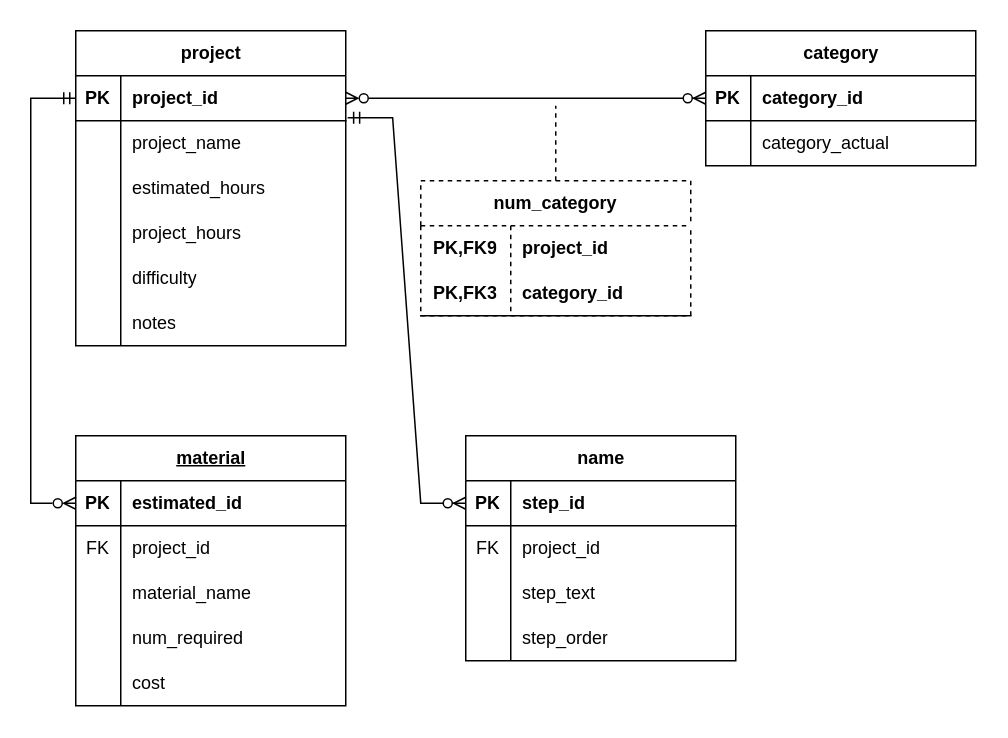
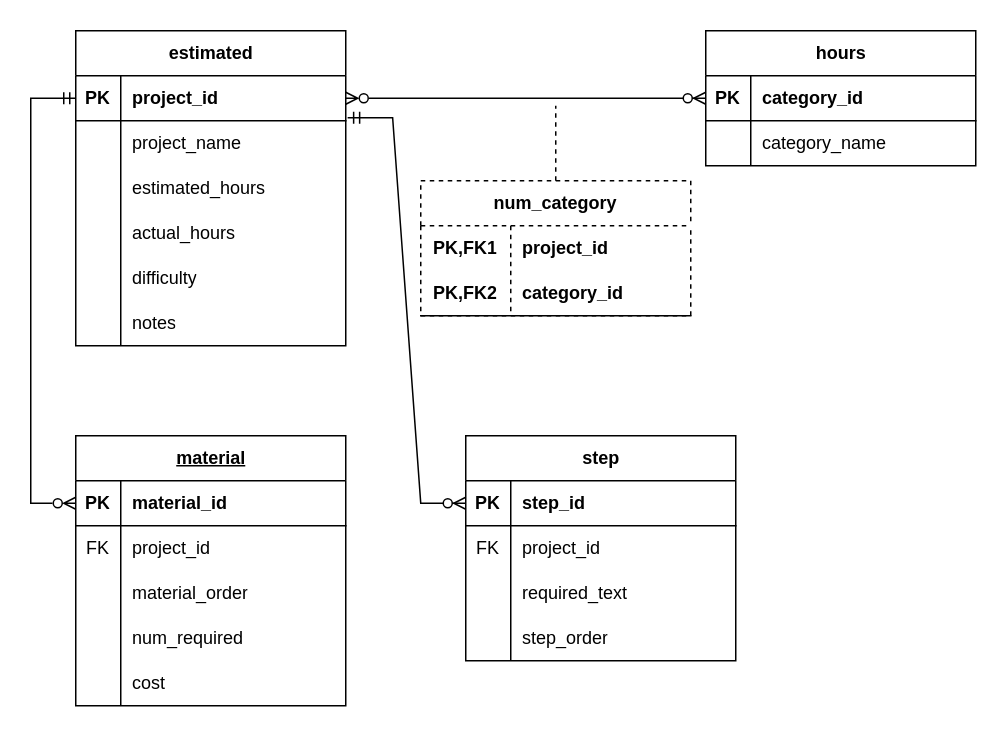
  <mxCell id="0" />
  <mxCell id="1" parent="0" />
- <mxCell id="2" value="project" style="shape=table;startSize=30;container=1;collapsible=1;childLayout=tableLayout;fixedRows=1;rowLines=0;fontStyle=1;align=center;resizeLast=1;html=1;" vertex="1" parent="1"><mxGeometry x="50" y="20" width="180" height="210" as="geometry" /></mxCell>
+ <mxCell id="2" value="estimated" style="shape=table;startSize=30;container=1;collapsible=1;childLayout=tableLayout;fixedRows=1;rowLines=0;fontStyle=1;align=center;resizeLast=1;html=1;" vertex="1" parent="1"><mxGeometry x="50" y="20" width="180" height="210" as="geometry" /></mxCell>
  <mxCell id="3" value="" style="shape=tableRow;horizontal=0;startSize=0;swimlaneHead=0;swimlaneBody=0;fillColor=none;collapsible=0;dropTarget=0;points=[[0,0.5],[1,0.5]];portConstraint=eastwest;top=0;left=0;right=0;bottom=1;" vertex="1" parent="2"><mxGeometry y="30" width="180" height="30" as="geometry" /></mxCell>
  <mxCell id="4" value="PK" style="shape=partialRectangle;connectable=0;fillColor=none;top=0;left=0;bottom=0;right=0;fontStyle=1;overflow=hidden;whiteSpace=wrap;html=1;" vertex="1" parent="3"><mxGeometry width="30" height="30" as="geometry"><mxRectangle width="30" height="30" as="alternateBounds" /></mxGeometry></mxCell>
  <mxCell id="5" value="project_id" style="shape=partialRectangle;connectable=0;fillColor=none;top=0;left=0;bottom=0;right=0;align=left;spacingLeft=6;fontStyle=1;overflow=hidden;whiteSpace=wrap;html=1;" vertex="1" parent="3"><mxGeometry x="30" width="150" height="30" as="geometry"><mxRectangle width="150" height="30" as="alternateBounds" /></mxGeometry></mxCell>
  <mxCell id="6" value="" style="shape=tableRow;horizontal=0;startSize=0;swimlaneHead=0;swimlaneBody=0;fillColor=none;collapsible=0;dropTarget=0;points=[[0,0.5],[1,0.5]];portConstraint=eastwest;top=0;left=0;right=0;bottom=0;" vertex="1" parent="2"><mxGeometry y="60" width="180" height="30" as="geometry" /></mxCell>
  <mxCell id="7" value="" style="shape=partialRectangle;connectable=0;fillColor=none;top=0;left=0;bottom=0;right=0;editable=1;overflow=hidden;whiteSpace=wrap;html=1;" vertex="1" parent="6"><mxGeometry width="30" height="30" as="geometry"><mxRectangle width="30" height="30" as="alternateBounds" /></mxGeometry></mxCell>
  <mxCell id="8" value="project_name" style="shape=partialRectangle;connectable=0;fillColor=none;top=0;left=0;bottom=0;right=0;align=left;spacingLeft=6;overflow=hidden;whiteSpace=wrap;html=1;" vertex="1" parent="6"><mxGeometry x="30" width="150" height="30" as="geometry"><mxRectangle width="150" height="30" as="alternateBounds" /></mxGeometry></mxCell>
  <mxCell id="9" value="" style="shape=tableRow;horizontal=0;startSize=0;swimlaneHead=0;swimlaneBody=0;fillColor=none;collapsible=0;dropTarget=0;points=[[0,0.5],[1,0.5]];portConstraint=eastwest;top=0;left=0;right=0;bottom=0;" vertex="1" parent="2"><mxGeometry y="90" width="180" height="30" as="geometry" /></mxCell>
  <mxCell id="10" value="" style="shape=partialRectangle;connectable=0;fillColor=none;top=0;left=0;bottom=0;right=0;editable=1;overflow=hidden;whiteSpace=wrap;html=1;" vertex="1" parent="9"><mxGeometry width="30" height="30" as="geometry"><mxRectangle width="30" height="30" as="alternateBounds" /></mxGeometry></mxCell>
  <mxCell id="11" value="estimated_hours&lt;span style=&quot;white-space: pre;&quot;&gt;&#09;&lt;/span&gt;" style="shape=partialRectangle;connectable=0;fillColor=none;top=0;left=0;bottom=0;right=0;align=left;spacingLeft=6;overflow=hidden;whiteSpace=wrap;html=1;" vertex="1" parent="9"><mxGeometry x="30" width="150" height="30" as="geometry"><mxRectangle width="150" height="30" as="alternateBounds" /></mxGeometry></mxCell>
  <mxCell id="12" value="" style="shape=tableRow;horizontal=0;startSize=0;swimlaneHead=0;swimlaneBody=0;fillColor=none;collapsible=0;dropTarget=0;points=[[0,0.5],[1,0.5]];portConstraint=eastwest;top=0;left=0;right=0;bottom=0;" vertex="1" parent="2"><mxGeometry y="120" width="180" height="30" as="geometry" /></mxCell>
  <mxCell id="13" value="" style="shape=partialRectangle;connectable=0;fillColor=none;top=0;left=0;bottom=0;right=0;editable=1;overflow=hidden;whiteSpace=wrap;html=1;" vertex="1" parent="12"><mxGeometry width="30" height="30" as="geometry"><mxRectangle width="30" height="30" as="alternateBounds" /></mxGeometry></mxCell>
- <mxCell id="14" value="project_hours" style="shape=partialRectangle;connectable=0;fillColor=none;top=0;left=0;bottom=0;right=0;align=left;spacingLeft=6;overflow=hidden;whiteSpace=wrap;html=1;" vertex="1" parent="12"><mxGeometry x="30" width="150" height="30" as="geometry"><mxRectangle width="150" height="30" as="alternateBounds" /></mxGeometry></mxCell>
+ <mxCell id="14" value="actual_hours" style="shape=partialRectangle;connectable=0;fillColor=none;top=0;left=0;bottom=0;right=0;align=left;spacingLeft=6;overflow=hidden;whiteSpace=wrap;html=1;" vertex="1" parent="12"><mxGeometry x="30" width="150" height="30" as="geometry"><mxRectangle width="150" height="30" as="alternateBounds" /></mxGeometry></mxCell>
  <mxCell id="15" style="shape=tableRow;horizontal=0;startSize=0;swimlaneHead=0;swimlaneBody=0;fillColor=none;collapsible=0;dropTarget=0;points=[[0,0.5],[1,0.5]];portConstraint=eastwest;top=0;left=0;right=0;bottom=0;" vertex="1" parent="2"><mxGeometry y="150" width="180" height="30" as="geometry" /></mxCell>
  <mxCell id="16" style="shape=partialRectangle;connectable=0;fillColor=none;top=0;left=0;bottom=0;right=0;editable=1;overflow=hidden;whiteSpace=wrap;html=1;" vertex="1" parent="15"><mxGeometry width="30" height="30" as="geometry"><mxRectangle width="30" height="30" as="alternateBounds" /></mxGeometry></mxCell>
  <mxCell id="17" value="difficulty" style="shape=partialRectangle;connectable=0;fillColor=none;top=0;left=0;bottom=0;right=0;align=left;spacingLeft=6;overflow=hidden;whiteSpace=wrap;html=1;" vertex="1" parent="15"><mxGeometry x="30" width="150" height="30" as="geometry"><mxRectangle width="150" height="30" as="alternateBounds" /></mxGeometry></mxCell>
  <mxCell id="18" style="shape=tableRow;horizontal=0;startSize=0;swimlaneHead=0;swimlaneBody=0;fillColor=none;collapsible=0;dropTarget=0;points=[[0,0.5],[1,0.5]];portConstraint=eastwest;top=0;left=0;right=0;bottom=0;" vertex="1" parent="2"><mxGeometry y="180" width="180" height="30" as="geometry" /></mxCell>
  <mxCell id="19" style="shape=partialRectangle;connectable=0;fillColor=none;top=0;left=0;bottom=0;right=0;editable=1;overflow=hidden;whiteSpace=wrap;html=1;" vertex="1" parent="18"><mxGeometry width="30" height="30" as="geometry"><mxRectangle width="30" height="30" as="alternateBounds" /></mxGeometry></mxCell>
  <mxCell id="20" value="notes" style="shape=partialRectangle;connectable=0;fillColor=none;top=0;left=0;bottom=0;right=0;align=left;spacingLeft=6;overflow=hidden;whiteSpace=wrap;html=1;" vertex="1" parent="18"><mxGeometry x="30" width="150" height="30" as="geometry"><mxRectangle width="150" height="30" as="alternateBounds" /></mxGeometry></mxCell>
  <mxCell id="21" value="num_category" style="shape=table;startSize=30;container=1;collapsible=1;childLayout=tableLayout;fixedRows=1;rowLines=0;fontStyle=1;align=center;resizeLast=1;html=1;whiteSpace=wrap;dashed=1;" vertex="1" parent="1"><mxGeometry x="280" y="120" width="180" height="90" as="geometry" /></mxCell>
  <mxCell id="22" value="" style="shape=tableRow;horizontal=0;startSize=0;swimlaneHead=0;swimlaneBody=0;fillColor=none;collapsible=0;dropTarget=0;points=[[0,0.5],[1,0.5]];portConstraint=eastwest;top=0;left=0;right=0;bottom=0;html=1;" vertex="1" parent="21"><mxGeometry y="30" width="180" height="30" as="geometry" /></mxCell>
- <mxCell id="23" value="PK,FK9" style="shape=partialRectangle;connectable=0;fillColor=none;top=0;left=0;bottom=0;right=0;fontStyle=1;overflow=hidden;html=1;whiteSpace=wrap;" vertex="1" parent="22"><mxGeometry width="60" height="30" as="geometry"><mxRectangle width="60" height="30" as="alternateBounds" /></mxGeometry></mxCell>
+ <mxCell id="23" value="PK,FK1" style="shape=partialRectangle;connectable=0;fillColor=none;top=0;left=0;bottom=0;right=0;fontStyle=1;overflow=hidden;html=1;whiteSpace=wrap;" vertex="1" parent="22"><mxGeometry width="60" height="30" as="geometry"><mxRectangle width="60" height="30" as="alternateBounds" /></mxGeometry></mxCell>
  <mxCell id="24" value="project_id" style="shape=partialRectangle;connectable=0;fillColor=none;top=0;left=0;bottom=0;right=0;align=left;spacingLeft=6;fontStyle=1;overflow=hidden;html=1;whiteSpace=wrap;" vertex="1" parent="22"><mxGeometry x="60" width="120" height="30" as="geometry"><mxRectangle width="120" height="30" as="alternateBounds" /></mxGeometry></mxCell>
  <mxCell id="25" value="" style="shape=tableRow;horizontal=0;startSize=0;swimlaneHead=0;swimlaneBody=0;fillColor=none;collapsible=0;dropTarget=0;points=[[0,0.5],[1,0.5]];portConstraint=eastwest;top=0;left=0;right=0;bottom=1;html=1;" vertex="1" parent="21"><mxGeometry y="60" width="180" height="30" as="geometry" /></mxCell>
- <mxCell id="26" value="PK,FK3" style="shape=partialRectangle;connectable=0;fillColor=none;top=0;left=0;bottom=0;right=0;fontStyle=1;overflow=hidden;html=1;whiteSpace=wrap;" vertex="1" parent="25"><mxGeometry width="60" height="30" as="geometry"><mxRectangle width="60" height="30" as="alternateBounds" /></mxGeometry></mxCell>
+ <mxCell id="26" value="PK,FK2" style="shape=partialRectangle;connectable=0;fillColor=none;top=0;left=0;bottom=0;right=0;fontStyle=1;overflow=hidden;html=1;whiteSpace=wrap;" vertex="1" parent="25"><mxGeometry width="60" height="30" as="geometry"><mxRectangle width="60" height="30" as="alternateBounds" /></mxGeometry></mxCell>
  <mxCell id="27" value="category_id" style="shape=partialRectangle;connectable=0;fillColor=none;top=0;left=0;bottom=0;right=0;align=left;spacingLeft=6;fontStyle=1;overflow=hidden;html=1;whiteSpace=wrap;" vertex="1" parent="25"><mxGeometry x="60" width="120" height="30" as="geometry"><mxRectangle width="120" height="30" as="alternateBounds" /></mxGeometry></mxCell>
- <mxCell id="28" value="category" style="shape=table;startSize=30;container=1;collapsible=1;childLayout=tableLayout;fixedRows=1;rowLines=0;fontStyle=1;align=center;resizeLast=1;html=1;" vertex="1" parent="1"><mxGeometry x="470" y="20" width="180" height="90" as="geometry" /></mxCell>
+ <mxCell id="28" value="hours" style="shape=table;startSize=30;container=1;collapsible=1;childLayout=tableLayout;fixedRows=1;rowLines=0;fontStyle=1;align=center;resizeLast=1;html=1;" vertex="1" parent="1"><mxGeometry x="470" y="20" width="180" height="90" as="geometry" /></mxCell>
  <mxCell id="29" value="" style="shape=tableRow;horizontal=0;startSize=0;swimlaneHead=0;swimlaneBody=0;fillColor=none;collapsible=0;dropTarget=0;points=[[0,0.5],[1,0.5]];portConstraint=eastwest;top=0;left=0;right=0;bottom=1;" vertex="1" parent="28"><mxGeometry y="30" width="180" height="30" as="geometry" /></mxCell>
  <mxCell id="30" value="PK" style="shape=partialRectangle;connectable=0;fillColor=none;top=0;left=0;bottom=0;right=0;fontStyle=1;overflow=hidden;whiteSpace=wrap;html=1;" vertex="1" parent="29"><mxGeometry width="30" height="30" as="geometry"><mxRectangle width="30" height="30" as="alternateBounds" /></mxGeometry></mxCell>
  <mxCell id="31" value="category_id" style="shape=partialRectangle;connectable=0;fillColor=none;top=0;left=0;bottom=0;right=0;align=left;spacingLeft=6;fontStyle=1;overflow=hidden;whiteSpace=wrap;html=1;" vertex="1" parent="29"><mxGeometry x="30" width="150" height="30" as="geometry"><mxRectangle width="150" height="30" as="alternateBounds" /></mxGeometry></mxCell>
  <mxCell id="32" value="" style="shape=tableRow;horizontal=0;startSize=0;swimlaneHead=0;swimlaneBody=0;fillColor=none;collapsible=0;dropTarget=0;points=[[0,0.5],[1,0.5]];portConstraint=eastwest;top=0;left=0;right=0;bottom=0;" vertex="1" parent="28"><mxGeometry y="60" width="180" height="30" as="geometry" /></mxCell>
  <mxCell id="33" value="" style="shape=partialRectangle;connectable=0;fillColor=none;top=0;left=0;bottom=0;right=0;editable=1;overflow=hidden;whiteSpace=wrap;html=1;" vertex="1" parent="32"><mxGeometry width="30" height="30" as="geometry"><mxRectangle width="30" height="30" as="alternateBounds" /></mxGeometry></mxCell>
- <mxCell id="34" value="category_actual" style="shape=partialRectangle;connectable=0;fillColor=none;top=0;left=0;bottom=0;right=0;align=left;spacingLeft=6;overflow=hidden;whiteSpace=wrap;html=1;" vertex="1" parent="32"><mxGeometry x="30" width="150" height="30" as="geometry"><mxRectangle width="150" height="30" as="alternateBounds" /></mxGeometry></mxCell>
- <mxCell id="35" value="name" style="shape=table;startSize=30;container=1;collapsible=1;childLayout=tableLayout;fixedRows=1;rowLines=0;fontStyle=1;align=center;resizeLast=1;html=1;" vertex="1" parent="1"><mxGeometry x="310" y="290" width="180" height="150" as="geometry" /></mxCell>
+ <mxCell id="34" value="category_name" style="shape=partialRectangle;connectable=0;fillColor=none;top=0;left=0;bottom=0;right=0;align=left;spacingLeft=6;overflow=hidden;whiteSpace=wrap;html=1;" vertex="1" parent="32"><mxGeometry x="30" width="150" height="30" as="geometry"><mxRectangle width="150" height="30" as="alternateBounds" /></mxGeometry></mxCell>
+ <mxCell id="35" value="step" style="shape=table;startSize=30;container=1;collapsible=1;childLayout=tableLayout;fixedRows=1;rowLines=0;fontStyle=1;align=center;resizeLast=1;html=1;" vertex="1" parent="1"><mxGeometry x="310" y="290" width="180" height="150" as="geometry" /></mxCell>
  <mxCell id="36" value="" style="shape=tableRow;horizontal=0;startSize=0;swimlaneHead=0;swimlaneBody=0;fillColor=none;collapsible=0;dropTarget=0;points=[[0,0.5],[1,0.5]];portConstraint=eastwest;top=0;left=0;right=0;bottom=1;" vertex="1" parent="35"><mxGeometry y="30" width="180" height="30" as="geometry" /></mxCell>
  <mxCell id="37" value="PK" style="shape=partialRectangle;connectable=0;fillColor=none;top=0;left=0;bottom=0;right=0;fontStyle=1;overflow=hidden;whiteSpace=wrap;html=1;" vertex="1" parent="36"><mxGeometry width="30" height="30" as="geometry"><mxRectangle width="30" height="30" as="alternateBounds" /></mxGeometry></mxCell>
  <mxCell id="38" value="step_id" style="shape=partialRectangle;connectable=0;fillColor=none;top=0;left=0;bottom=0;right=0;align=left;spacingLeft=6;fontStyle=1;overflow=hidden;whiteSpace=wrap;html=1;" vertex="1" parent="36"><mxGeometry x="30" width="150" height="30" as="geometry"><mxRectangle width="150" height="30" as="alternateBounds" /></mxGeometry></mxCell>
  <mxCell id="39" value="" style="shape=tableRow;horizontal=0;startSize=0;swimlaneHead=0;swimlaneBody=0;fillColor=none;collapsible=0;dropTarget=0;points=[[0,0.5],[1,0.5]];portConstraint=eastwest;top=0;left=0;right=0;bottom=0;" vertex="1" parent="35"><mxGeometry y="60" width="180" height="30" as="geometry" /></mxCell>
  <mxCell id="40" value="FK" style="shape=partialRectangle;connectable=0;fillColor=none;top=0;left=0;bottom=0;right=0;editable=1;overflow=hidden;whiteSpace=wrap;html=1;" vertex="1" parent="39"><mxGeometry width="30" height="30" as="geometry"><mxRectangle width="30" height="30" as="alternateBounds" /></mxGeometry></mxCell>
  <mxCell id="41" value="project_id" style="shape=partialRectangle;connectable=0;fillColor=none;top=0;left=0;bottom=0;right=0;align=left;spacingLeft=6;overflow=hidden;whiteSpace=wrap;html=1;" vertex="1" parent="39"><mxGeometry x="30" width="150" height="30" as="geometry"><mxRectangle width="150" height="30" as="alternateBounds" /></mxGeometry></mxCell>
  <mxCell id="42" value="" style="shape=tableRow;horizontal=0;startSize=0;swimlaneHead=0;swimlaneBody=0;fillColor=none;collapsible=0;dropTarget=0;points=[[0,0.5],[1,0.5]];portConstraint=eastwest;top=0;left=0;right=0;bottom=0;" vertex="1" parent="35"><mxGeometry y="90" width="180" height="30" as="geometry" /></mxCell>
  <mxCell id="43" value="" style="shape=partialRectangle;connectable=0;fillColor=none;top=0;left=0;bottom=0;right=0;editable=1;overflow=hidden;whiteSpace=wrap;html=1;" vertex="1" parent="42"><mxGeometry width="30" height="30" as="geometry"><mxRectangle width="30" height="30" as="alternateBounds" /></mxGeometry></mxCell>
- <mxCell id="44" value="step_text" style="shape=partialRectangle;connectable=0;fillColor=none;top=0;left=0;bottom=0;right=0;align=left;spacingLeft=6;overflow=hidden;whiteSpace=wrap;html=1;" vertex="1" parent="42"><mxGeometry x="30" width="150" height="30" as="geometry"><mxRectangle width="150" height="30" as="alternateBounds" /></mxGeometry></mxCell>
+ <mxCell id="44" value="required_text" style="shape=partialRectangle;connectable=0;fillColor=none;top=0;left=0;bottom=0;right=0;align=left;spacingLeft=6;overflow=hidden;whiteSpace=wrap;html=1;" vertex="1" parent="42"><mxGeometry x="30" width="150" height="30" as="geometry"><mxRectangle width="150" height="30" as="alternateBounds" /></mxGeometry></mxCell>
  <mxCell id="45" value="" style="shape=tableRow;horizontal=0;startSize=0;swimlaneHead=0;swimlaneBody=0;fillColor=none;collapsible=0;dropTarget=0;points=[[0,0.5],[1,0.5]];portConstraint=eastwest;top=0;left=0;right=0;bottom=0;" vertex="1" parent="35"><mxGeometry y="120" width="180" height="30" as="geometry" /></mxCell>
  <mxCell id="46" value="" style="shape=partialRectangle;connectable=0;fillColor=none;top=0;left=0;bottom=0;right=0;editable=1;overflow=hidden;whiteSpace=wrap;html=1;" vertex="1" parent="45"><mxGeometry width="30" height="30" as="geometry"><mxRectangle width="30" height="30" as="alternateBounds" /></mxGeometry></mxCell>
  <mxCell id="47" value="step_order" style="shape=partialRectangle;connectable=0;fillColor=none;top=0;left=0;bottom=0;right=0;align=left;spacingLeft=6;overflow=hidden;whiteSpace=wrap;html=1;" vertex="1" parent="45"><mxGeometry x="30" width="150" height="30" as="geometry"><mxRectangle width="150" height="30" as="alternateBounds" /></mxGeometry></mxCell>
  <mxCell id="48" value="material" style="shape=table;startSize=30;container=1;collapsible=1;childLayout=tableLayout;fixedRows=1;rowLines=0;fontStyle=5;align=center;resizeLast=1;html=1;" vertex="1" parent="1"><mxGeometry x="50" y="290" width="180" height="180" as="geometry" /></mxCell>
  <mxCell id="49" value="" style="shape=tableRow;horizontal=0;startSize=0;swimlaneHead=0;swimlaneBody=0;fillColor=none;collapsible=0;dropTarget=0;points=[[0,0.5],[1,0.5]];portConstraint=eastwest;top=0;left=0;right=0;bottom=1;" vertex="1" parent="48"><mxGeometry y="30" width="180" height="30" as="geometry" /></mxCell>
  <mxCell id="50" value="PK" style="shape=partialRectangle;connectable=0;fillColor=none;top=0;left=0;bottom=0;right=0;fontStyle=1;overflow=hidden;whiteSpace=wrap;html=1;" vertex="1" parent="49"><mxGeometry width="30" height="30" as="geometry"><mxRectangle width="30" height="30" as="alternateBounds" /></mxGeometry></mxCell>
- <mxCell id="51" value="estimated_id" style="shape=partialRectangle;connectable=0;fillColor=none;top=0;left=0;bottom=0;right=0;align=left;spacingLeft=6;fontStyle=1;overflow=hidden;whiteSpace=wrap;html=1;" vertex="1" parent="49"><mxGeometry x="30" width="150" height="30" as="geometry"><mxRectangle width="150" height="30" as="alternateBounds" /></mxGeometry></mxCell>
+ <mxCell id="51" value="material_id" style="shape=partialRectangle;connectable=0;fillColor=none;top=0;left=0;bottom=0;right=0;align=left;spacingLeft=6;fontStyle=1;overflow=hidden;whiteSpace=wrap;html=1;" vertex="1" parent="49"><mxGeometry x="30" width="150" height="30" as="geometry"><mxRectangle width="150" height="30" as="alternateBounds" /></mxGeometry></mxCell>
  <mxCell id="52" value="" style="shape=tableRow;horizontal=0;startSize=0;swimlaneHead=0;swimlaneBody=0;fillColor=none;collapsible=0;dropTarget=0;points=[[0,0.5],[1,0.5]];portConstraint=eastwest;top=0;left=0;right=0;bottom=0;" vertex="1" parent="48"><mxGeometry y="60" width="180" height="30" as="geometry" /></mxCell>
  <mxCell id="53" value="FK" style="shape=partialRectangle;connectable=0;fillColor=none;top=0;left=0;bottom=0;right=0;editable=1;overflow=hidden;whiteSpace=wrap;html=1;" vertex="1" parent="52"><mxGeometry width="30" height="30" as="geometry"><mxRectangle width="30" height="30" as="alternateBounds" /></mxGeometry></mxCell>
  <mxCell id="54" value="project_id" style="shape=partialRectangle;connectable=0;fillColor=none;top=0;left=0;bottom=0;right=0;align=left;spacingLeft=6;overflow=hidden;whiteSpace=wrap;html=1;" vertex="1" parent="52"><mxGeometry x="30" width="150" height="30" as="geometry"><mxRectangle width="150" height="30" as="alternateBounds" /></mxGeometry></mxCell>
  <mxCell id="55" value="" style="shape=tableRow;horizontal=0;startSize=0;swimlaneHead=0;swimlaneBody=0;fillColor=none;collapsible=0;dropTarget=0;points=[[0,0.5],[1,0.5]];portConstraint=eastwest;top=0;left=0;right=0;bottom=0;" vertex="1" parent="48"><mxGeometry y="90" width="180" height="30" as="geometry" /></mxCell>
  <mxCell id="56" value="" style="shape=partialRectangle;connectable=0;fillColor=none;top=0;left=0;bottom=0;right=0;editable=1;overflow=hidden;whiteSpace=wrap;html=1;" vertex="1" parent="55"><mxGeometry width="30" height="30" as="geometry"><mxRectangle width="30" height="30" as="alternateBounds" /></mxGeometry></mxCell>
- <mxCell id="57" value="material_name" style="shape=partialRectangle;connectable=0;fillColor=none;top=0;left=0;bottom=0;right=0;align=left;spacingLeft=6;overflow=hidden;whiteSpace=wrap;html=1;" vertex="1" parent="55"><mxGeometry x="30" width="150" height="30" as="geometry"><mxRectangle width="150" height="30" as="alternateBounds" /></mxGeometry></mxCell>
+ <mxCell id="57" value="material_order" style="shape=partialRectangle;connectable=0;fillColor=none;top=0;left=0;bottom=0;right=0;align=left;spacingLeft=6;overflow=hidden;whiteSpace=wrap;html=1;" vertex="1" parent="55"><mxGeometry x="30" width="150" height="30" as="geometry"><mxRectangle width="150" height="30" as="alternateBounds" /></mxGeometry></mxCell>
  <mxCell id="58" value="" style="shape=tableRow;horizontal=0;startSize=0;swimlaneHead=0;swimlaneBody=0;fillColor=none;collapsible=0;dropTarget=0;points=[[0,0.5],[1,0.5]];portConstraint=eastwest;top=0;left=0;right=0;bottom=0;" vertex="1" parent="48"><mxGeometry y="120" width="180" height="30" as="geometry" /></mxCell>
  <mxCell id="59" value="" style="shape=partialRectangle;connectable=0;fillColor=none;top=0;left=0;bottom=0;right=0;editable=1;overflow=hidden;whiteSpace=wrap;html=1;" vertex="1" parent="58"><mxGeometry width="30" height="30" as="geometry"><mxRectangle width="30" height="30" as="alternateBounds" /></mxGeometry></mxCell>
  <mxCell id="60" value="num_required" style="shape=partialRectangle;connectable=0;fillColor=none;top=0;left=0;bottom=0;right=0;align=left;spacingLeft=6;overflow=hidden;whiteSpace=wrap;html=1;" vertex="1" parent="58"><mxGeometry x="30" width="150" height="30" as="geometry"><mxRectangle width="150" height="30" as="alternateBounds" /></mxGeometry></mxCell>
  <mxCell id="61" style="shape=tableRow;horizontal=0;startSize=0;swimlaneHead=0;swimlaneBody=0;fillColor=none;collapsible=0;dropTarget=0;points=[[0,0.5],[1,0.5]];portConstraint=eastwest;top=0;left=0;right=0;bottom=0;" vertex="1" parent="48"><mxGeometry y="150" width="180" height="30" as="geometry" /></mxCell>
  <mxCell id="62" style="shape=partialRectangle;connectable=0;fillColor=none;top=0;left=0;bottom=0;right=0;editable=1;overflow=hidden;whiteSpace=wrap;html=1;" vertex="1" parent="61"><mxGeometry width="30" height="30" as="geometry"><mxRectangle width="30" height="30" as="alternateBounds" /></mxGeometry></mxCell>
  <mxCell id="63" value="cost" style="shape=partialRectangle;connectable=0;fillColor=none;top=0;left=0;bottom=0;right=0;align=left;spacingLeft=6;overflow=hidden;whiteSpace=wrap;html=1;" vertex="1" parent="61"><mxGeometry x="30" width="150" height="30" as="geometry"><mxRectangle width="150" height="30" as="alternateBounds" /></mxGeometry></mxCell>
  <mxCell id="64" value="" style="edgeStyle=entityRelationEdgeStyle;fontSize=12;html=1;endArrow=ERzeroToMany;endFill=1;rounded=0;entryX=0;entryY=0.5;entryDx=0;entryDy=0;exitX=1;exitY=0.5;exitDx=0;exitDy=0;startArrow=ERzeroToMany;startFill=0;" edge="1" parent="1" source="3" target="29"><mxGeometry width="100" height="100" relative="1" as="geometry"><mxPoint x="270" y="240" as="sourcePoint" /><mxPoint x="370" y="140" as="targetPoint" /></mxGeometry></mxCell>
  <mxCell id="65" value="" style="endArrow=none;html=1;rounded=0;exitX=0.5;exitY=0;exitDx=0;exitDy=0;dashed=1;" edge="1" parent="1" source="21"><mxGeometry relative="1" as="geometry"><mxPoint x="240" y="190" as="sourcePoint" /><mxPoint x="370" y="70" as="targetPoint" /></mxGeometry></mxCell>
  <mxCell id="66" value="" style="edgeStyle=entityRelationEdgeStyle;fontSize=12;html=1;endArrow=ERzeroToMany;endFill=1;rounded=0;exitX=1.007;exitY=0.933;exitDx=0;exitDy=0;exitPerimeter=0;entryX=0;entryY=0.5;entryDx=0;entryDy=0;startArrow=ERmandOne;startFill=0;" edge="1" parent="1" source="3" target="36"><mxGeometry width="100" height="100" relative="1" as="geometry"><mxPoint x="270" y="340" as="sourcePoint" /><mxPoint x="370" y="240" as="targetPoint" /></mxGeometry></mxCell>
  <mxCell id="67" value="" style="edgeStyle=orthogonalEdgeStyle;fontSize=12;html=1;endArrow=ERmandOne;endFill=0;rounded=0;entryX=0;entryY=0.5;entryDx=0;entryDy=0;exitX=0;exitY=0.5;exitDx=0;exitDy=0;startArrow=ERzeroToMany;startFill=0;" edge="1" parent="1" source="49" target="3"><mxGeometry width="100" height="100" relative="1" as="geometry"><mxPoint x="-70" y="300" as="sourcePoint" /><mxPoint x="30" y="200" as="targetPoint" /><Array as="points"><mxPoint x="20" y="335" /><mxPoint x="20" y="65" /></Array></mxGeometry></mxCell>
